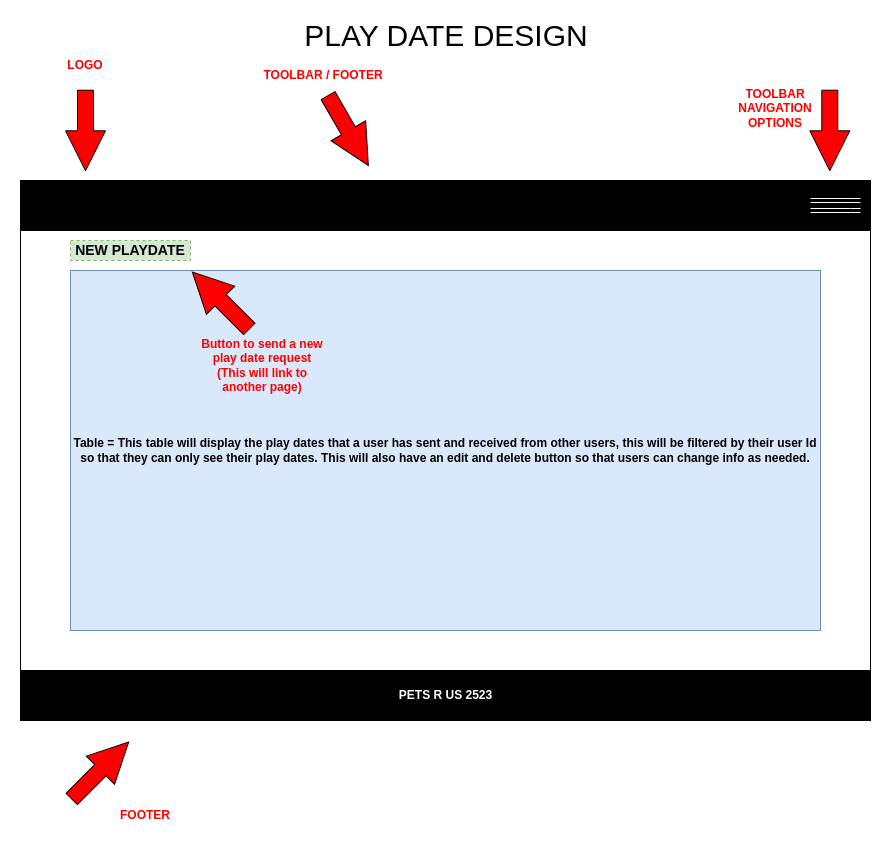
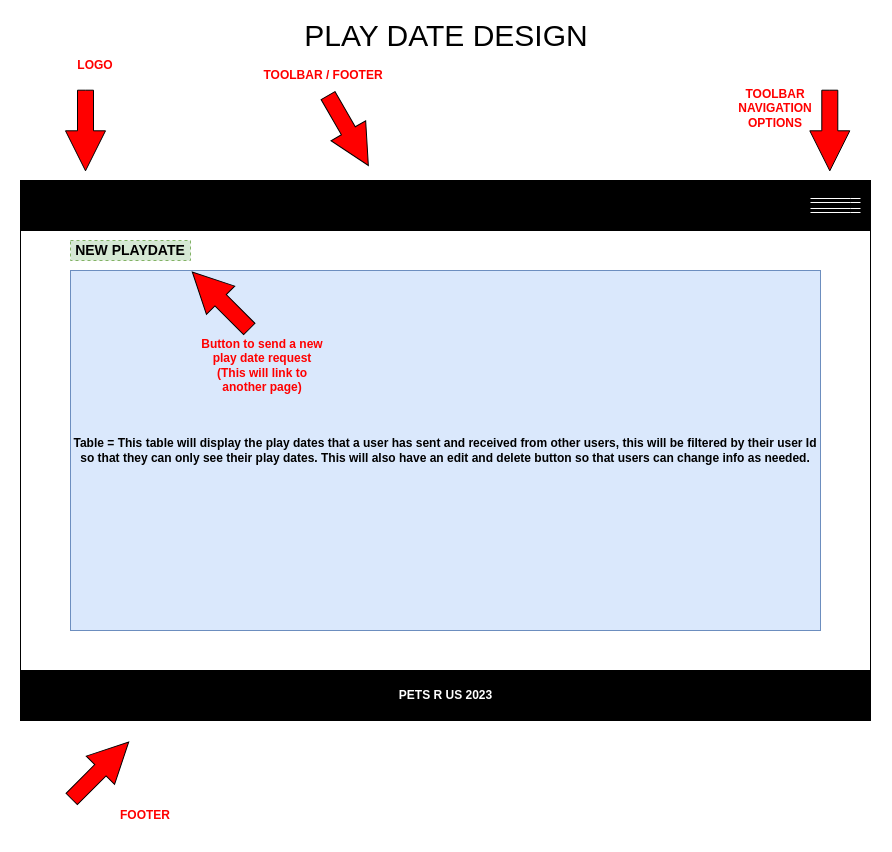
  <mxCell id="0" />
  <mxCell id="1" parent="0" />
  <mxCell id="2" value="" style="rounded=0;whiteSpace=wrap;html=1;" vertex="1" parent="1"><mxGeometry y="180" width="850" height="540" as="geometry" x="20" /></mxCell>
  <mxCell id="3" value="" style="rounded=0;whiteSpace=wrap;html=1;fillColor=#000000;" vertex="1" parent="1"><mxGeometry y="180" width="850" height="50" as="geometry" x="20" /></mxCell>
  <mxCell id="4" value="" style="shape=link;html=1;rounded=0;fontColor=#FFFFFF;strokeColor=#FFFFFF;" edge="1" parent="1"><mxGeometry width="100" relative="1" as="geometry"><mxPoint x="810" y="200" as="sourcePoint" /><mxPoint x="860" y="200" as="targetPoint" /><Array as="points"><mxPoint x="850" y="200" /></Array></mxGeometry></mxCell>
  <mxCell id="5" value="" style="shape=link;html=1;rounded=0;fontColor=#FFFFFF;strokeColor=#FFFFFF;" edge="1" parent="1"><mxGeometry width="100" relative="1" as="geometry"><mxPoint x="810" y="210" as="sourcePoint" /><mxPoint x="860" y="210" as="targetPoint" /><Array as="points"><mxPoint x="850" y="210" /></Array></mxGeometry></mxCell>
  <mxCell id="6" value="" style="rounded=0;whiteSpace=wrap;html=1;fillColor=#000000;" vertex="1" parent="1"><mxGeometry y="670" width="850" height="50" as="geometry" x="20" /></mxCell>
- <mxCell id="7" value="&lt;b&gt;PETS R US 2523&lt;/b&gt;" style="text;html=1;strokeColor=none;fillColor=none;align=center;verticalAlign=middle;whiteSpace=wrap;rounded=0;fontColor=#FFFFFF;" vertex="1" parent="1"><mxGeometry x="388" y="680" width="115" height="30" as="geometry" /></mxCell>
+ <mxCell id="7" value="&lt;b&gt;PETS R US 2023&lt;/b&gt;" style="text;html=1;strokeColor=none;fillColor=none;align=center;verticalAlign=middle;whiteSpace=wrap;rounded=0;fontColor=#FFFFFF;" vertex="1" parent="1"><mxGeometry x="388" y="680" width="115" height="30" as="geometry" /></mxCell>
  <mxCell id="8" value="" style="html=1;shadow=0;dashed=0;align=center;verticalAlign=middle;shape=mxgraph.arrows2.arrow;dy=0.6;dx=40;notch=0;fontColor=#FFFFFF;fillColor=#FF0000;rotation=-45;" vertex="1" parent="1"><mxGeometry x="59.39" y="750" width="80.61" height="40" as="geometry" /></mxCell>
  <mxCell id="9" value="&lt;font color=&quot;#ff0000&quot;&gt;&lt;b&gt;FOOTER&lt;/b&gt;&lt;/font&gt;" style="text;html=1;strokeColor=none;fillColor=none;align=center;verticalAlign=middle;whiteSpace=wrap;rounded=0;fontColor=#FFFFFF;" vertex="1" parent="1"><mxGeometry x="115" y="800" width="60" height="30" as="geometry" /></mxCell>
  <mxCell id="10" value="" style="html=1;shadow=0;dashed=0;align=center;verticalAlign=middle;shape=mxgraph.arrows2.arrow;dy=0.6;dx=40;notch=0;fontColor=#FFFFFF;fillColor=#FF0000;rotation=60;" vertex="1" parent="1"><mxGeometry x="307.387" y="110.002" width="80.61" height="40" as="geometry" /></mxCell>
  <mxCell id="11" value="&lt;font color=&quot;#ff0000&quot;&gt;&lt;b&gt;TOOLBAR / FOOTER&lt;/b&gt;&lt;/font&gt;" style="text;html=1;strokeColor=none;fillColor=none;align=center;verticalAlign=middle;whiteSpace=wrap;rounded=0;fontColor=#FFFFFF;" vertex="1" parent="1"><mxGeometry x="258" y="60" width="130" height="30" as="geometry" /></mxCell>
  <mxCell id="12" value="" style="html=1;shadow=0;dashed=0;align=center;verticalAlign=middle;shape=mxgraph.arrows2.arrow;dy=0.6;dx=40;notch=0;fontColor=#FFFFFF;fillColor=#FF0000;rotation=90;" vertex="1" parent="1"><mxGeometry x="44.698" y="110.005" width="80.61" height="40" as="geometry" /></mxCell>
- <mxCell id="13" value="&lt;font color=&quot;#ff0000&quot;&gt;&lt;b&gt;LOGO&lt;/b&gt;&lt;/font&gt;" style="text;html=1;strokeColor=none;fillColor=none;align=center;verticalAlign=middle;whiteSpace=wrap;rounded=0;fontColor=#FFFFFF;" vertex="1" parent="1"><mxGeometry y="50" width="130" height="30" as="geometry" x="20" /></mxCell>
+ <mxCell id="13" value="&lt;font color=&quot;#ff0000&quot;&gt;&lt;b&gt;LOGO&lt;/b&gt;&lt;/font&gt;" style="text;html=1;strokeColor=none;fillColor=none;align=center;verticalAlign=middle;whiteSpace=wrap;rounded=0;fontColor=#FFFFFF;" vertex="1" parent="1"><mxGeometry x="30" y="50" width="130" height="30" as="geometry" /></mxCell>
  <mxCell id="14" value="" style="html=1;shadow=0;dashed=0;align=center;verticalAlign=middle;shape=mxgraph.arrows2.arrow;dy=0.6;dx=40;notch=0;fontColor=#FFFFFF;fillColor=#FF0000;rotation=90;" vertex="1" parent="1"><mxGeometry x="788.998" y="110.005" width="80.61" height="40" as="geometry" /></mxCell>
  <mxCell id="15" value="&lt;font color=&quot;#ff0000&quot;&gt;&lt;b&gt;TOOLBAR NAVIGATION OPTIONS&lt;br&gt;&lt;br&gt;&lt;/b&gt;&lt;/font&gt;" style="text;html=1;strokeColor=none;fillColor=none;align=center;verticalAlign=middle;whiteSpace=wrap;rounded=0;fontColor=#FFFFFF;" vertex="1" parent="1"><mxGeometry x="710" y="100" width="130" height="30" as="geometry" /></mxCell>
  <mxCell id="16" value="&lt;b&gt;Table = This table will display the play dates that a user has sent and received from other users, this will be filtered by their user Id so that they can only see their play dates. This will also have an edit and delete button so that users can change info as needed.&lt;/b&gt;" style="rounded=0;whiteSpace=wrap;html=1;fillColor=#dae8fc;strokeColor=#6c8ebf;" vertex="1" parent="1"><mxGeometry x="70" y="270" width="750" height="360" as="geometry" /></mxCell>
  <mxCell id="17" value="&lt;font color=&quot;#000000&quot; style=&quot;font-size: 30px;&quot;&gt;PLAY DATE DESIGN&lt;/font&gt;" style="text;html=1;strokeColor=none;fillColor=none;align=center;verticalAlign=middle;whiteSpace=wrap;rounded=0;fontColor=#FF0000;" vertex="1" parent="1"><mxGeometry x="269.5" y="20" width="352" height="30" as="geometry" /></mxCell>
  <mxCell id="18" value="&lt;b&gt;NEW PLAYDATE&lt;/b&gt;" style="rounded=0;whiteSpace=wrap;html=1;fontSize=14;fillColor=#d5e8d4;strokeColor=#82b366;dashed=1;" vertex="1" parent="1"><mxGeometry x="70" y="240" width="120" height="20" as="geometry" /></mxCell>
  <mxCell id="19" value="" style="html=1;shadow=0;dashed=0;align=center;verticalAlign=middle;shape=mxgraph.arrows2.arrow;dy=0.6;dx=40;notch=0;fontColor=#FFFFFF;fillColor=#FF0000;rotation=-135;" vertex="1" parent="1"><mxGeometry x="180.005" y="280.005" width="80.61" height="40" as="geometry" /></mxCell>
  <mxCell id="20" value="&lt;font color=&quot;#ff0000&quot;&gt;&lt;b&gt;Button to send a new play date request (This will link to another page)&lt;/b&gt;&lt;/font&gt;" style="text;html=1;strokeColor=none;fillColor=none;align=center;verticalAlign=middle;whiteSpace=wrap;rounded=0;fontColor=#FFFFFF;" vertex="1" parent="1"><mxGeometry x="197.39" y="350" width="130" height="30" as="geometry" /></mxCell>
